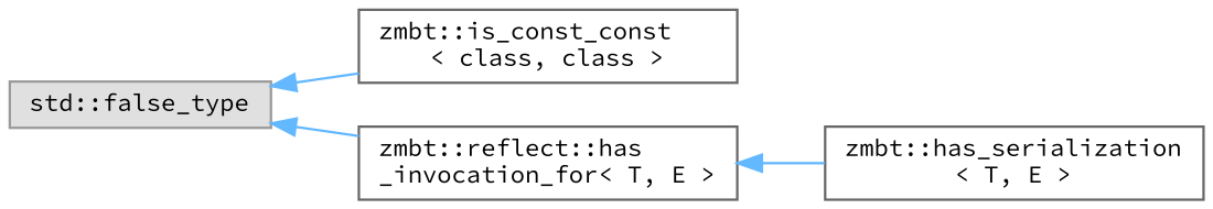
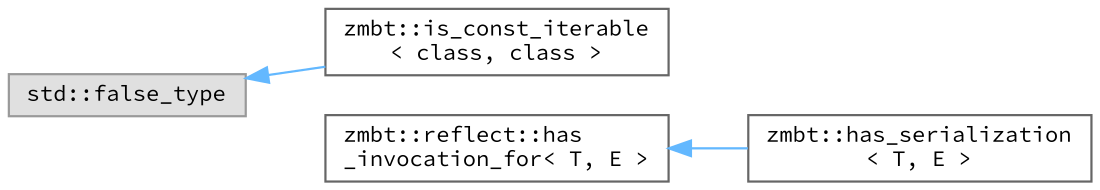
  digraph {
    fontname="Source Code Pro"
    rankdir=LR
    node [color=grey40 fillcolor=white fontname="Source Code Pro" fontsize=10 shape=box style=filled]
    edge [color=steelblue1 dir=back fontname="Source Code Pro" fontsize=10 labelfontname=Helvetica labelfontsize=10 style=solid]
    n1 [color=grey60 fillcolor="#E0E0E0" height=0.2 label="std::false_type" width=0.4]
-   n2 [height=0.2 label="zmbt::is_const_const\l\< class, class \>" width=0.4]
+   n2 [height=0.2 label="zmbt::is_const_iterable\l\< class, class \>" width=0.4]
    n3 [height=0.2 label="zmbt::reflect::has\l_invocation_for\< T, E \>" width=0.4]
    n4 [height=0.2 label="zmbt::has_serialization\l\< T, E \>" width=0.4]
    n1 -> n2
-   n1 -> n3
    n3 -> n4
  }
